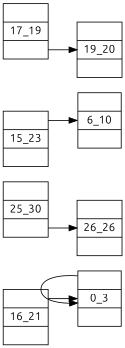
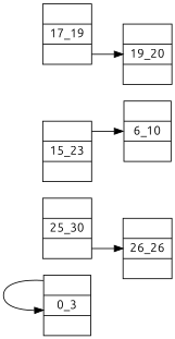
  digraph {
    fontname=Ubuntu
    rankdir=LR
    node [fontname=Ubuntu shape=record]
    edge [fontname=Ubuntu headport=m tailport=l]
-   n1 [height=0.1 label="<l> | <m> 16_21 | <r>"]
    n2 [height=0.1 label="<l> | <m> 0_3 | <r>"]
    n3 [height=0.1 label="<l> | <m> 25_30 | <r>"]
    n4 [height=0.1 label="<l> | <m> 26_26 | <r>"]
    n5 [height=0.1 label="<l> | <m> 15_23 | <r>"]
    n6 [height=0.1 label="<l> | <m> 6_10 | <r>"]
    n7 [height=0.1 label="<l> | <m> 17_19 | <r>"]
    n8 [height=0.1 label="<l> | <m> 19_20 | <r>"]
-   n1 -> n2
    n2 -> n2
    n3 -> n4 [tailport=r]
    n5 -> n6
    n7 -> n8 [tailport=r]
  }
